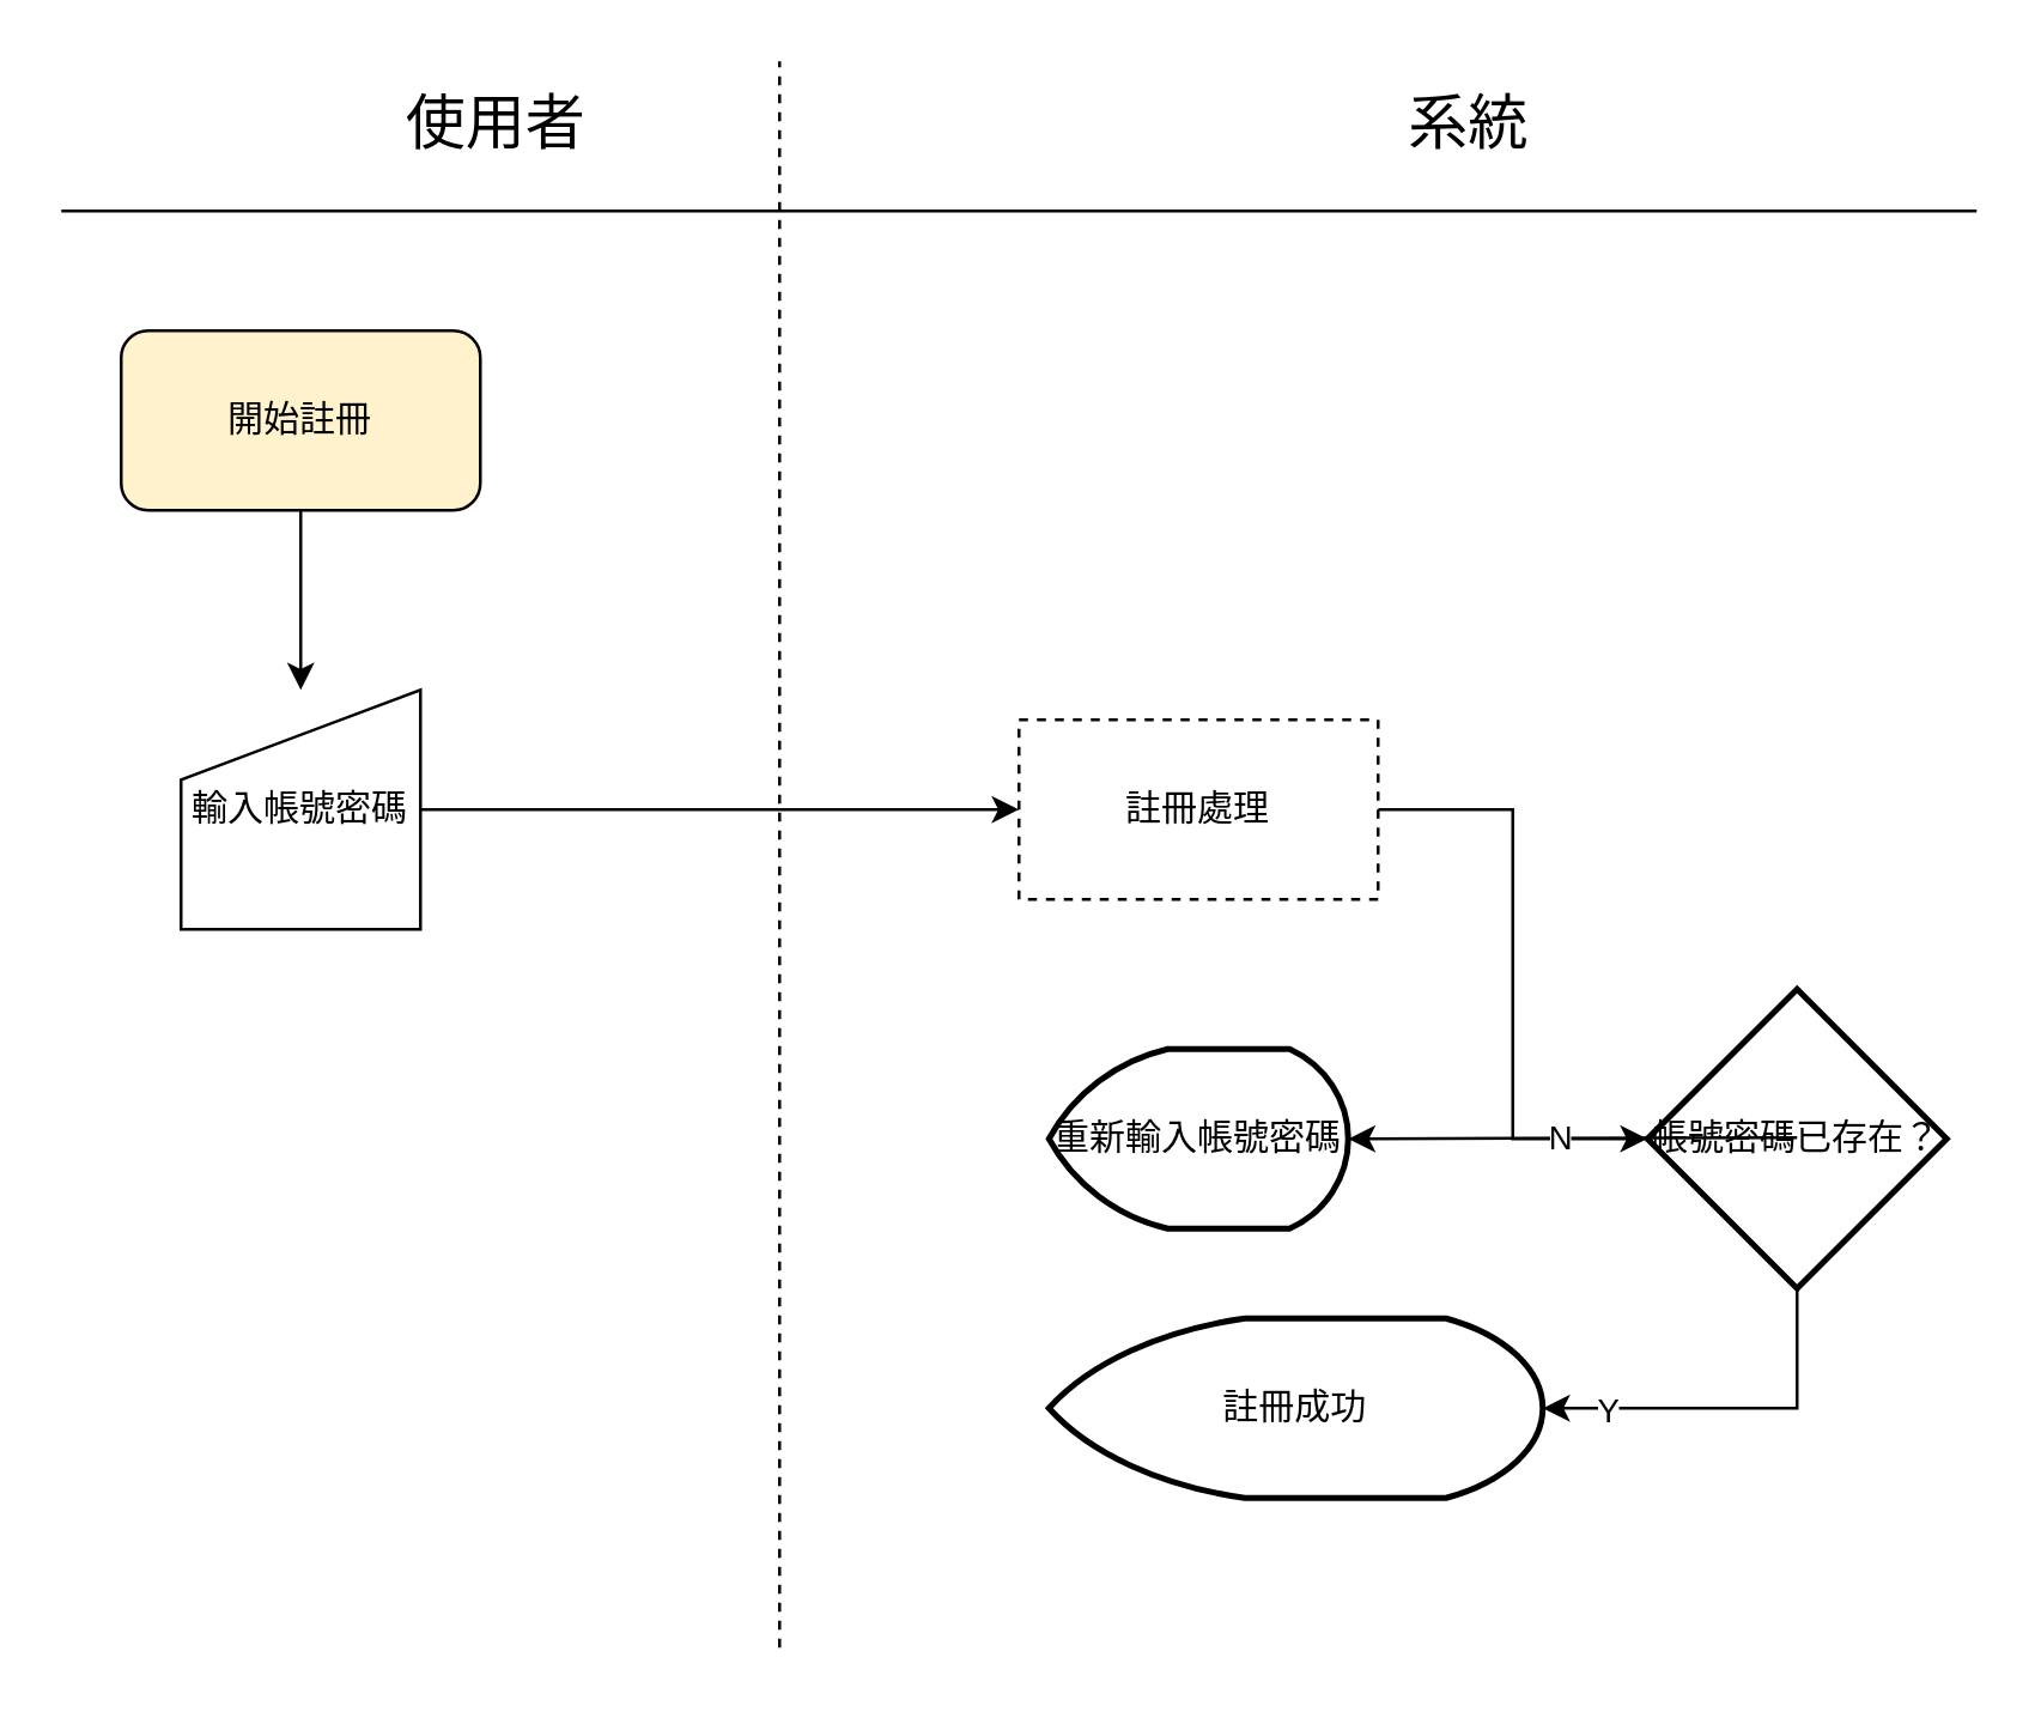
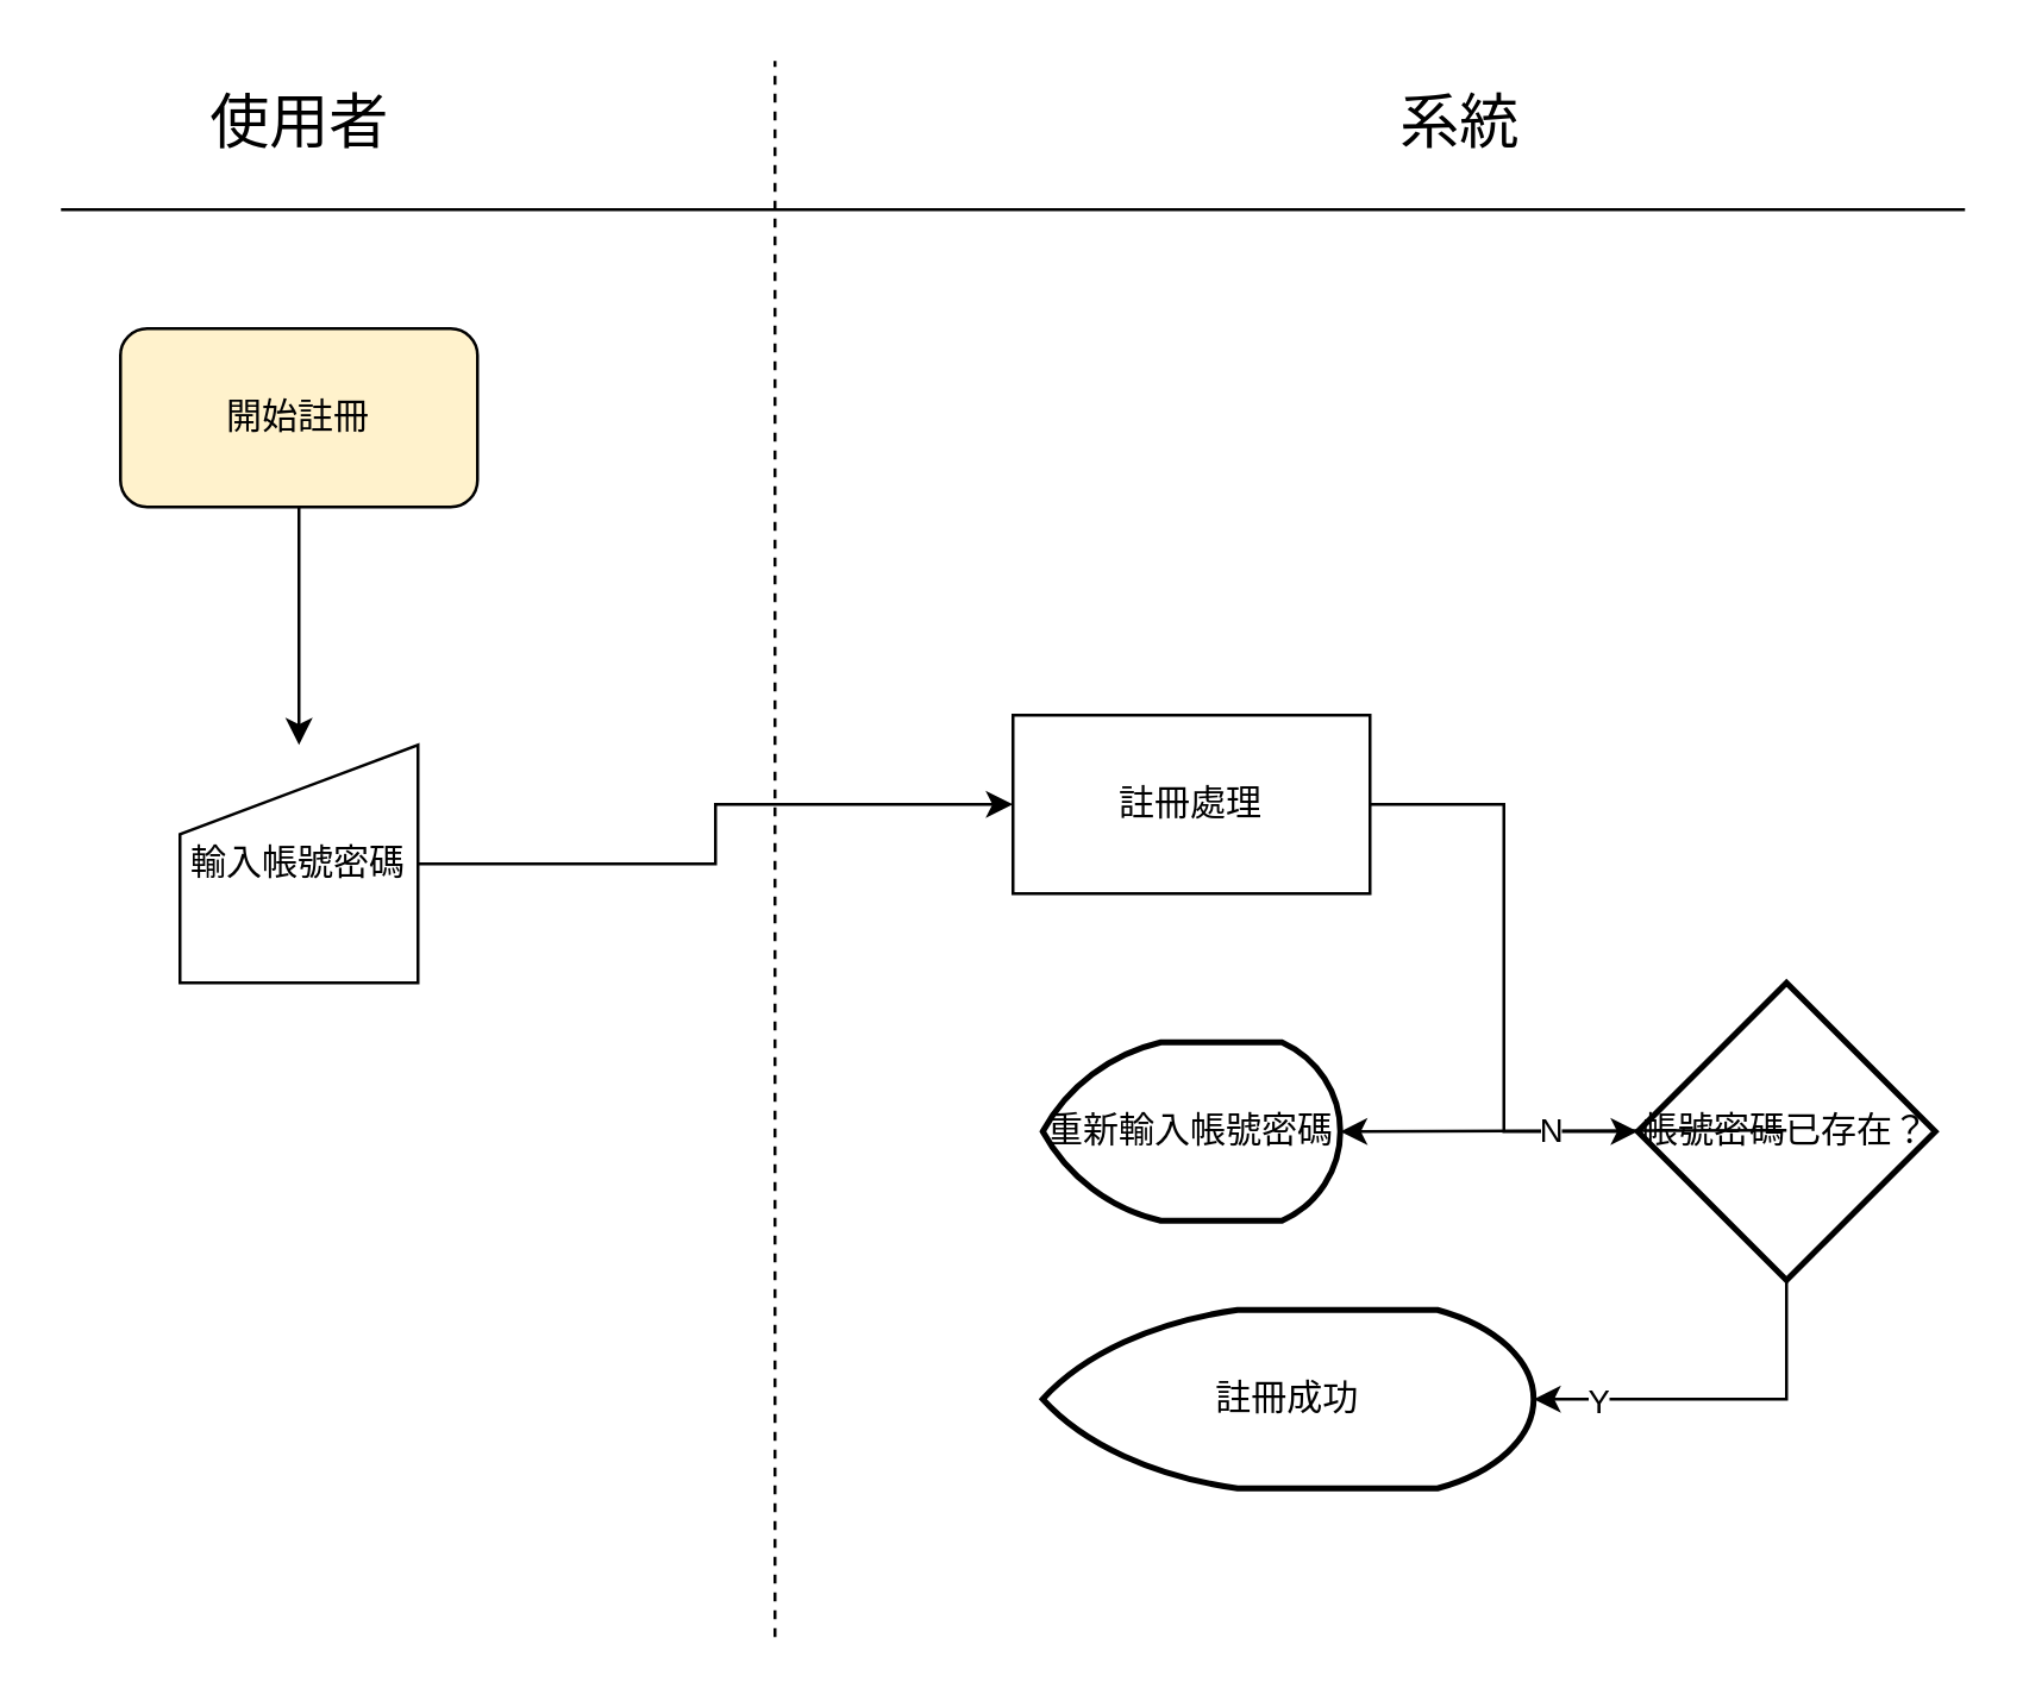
  <mxCell id="0" />
  <mxCell id="1" parent="0" />
- <mxCell id="2" value="&lt;font style=&quot;font-size: 20px&quot;&gt;使用者&lt;/font&gt;" style="text;html=1;align=center;verticalAlign=middle;resizable=0;points=[];autosize=1;" vertex="1" parent="1"><mxGeometry x="125" y="30" width="80" height="20" as="geometry" /></mxCell>
+ <mxCell id="2" value="&lt;font style=&quot;font-size: 20px&quot;&gt;使用者&lt;/font&gt;" style="text;html=1;align=center;verticalAlign=middle;resizable=0;points=[];autosize=1;" vertex="1" parent="1"><mxGeometry x="60" y="30" width="80" height="20" as="geometry" /></mxCell>
  <mxCell id="3" value="&lt;font style=&quot;font-size: 20px&quot;&gt;系統&lt;/font&gt;" style="text;html=1;align=center;verticalAlign=middle;resizable=0;points=[];autosize=1;" vertex="1" parent="1"><mxGeometry x="460" y="30" width="60" height="20" as="geometry" /></mxCell>
  <mxCell id="4" value="" style="endArrow=none;html=1;" edge="1" parent="1"><mxGeometry width="50" height="50" relative="1" as="geometry"><mxPoint x="20" y="70" as="sourcePoint" /><mxPoint x="660" y="70" as="targetPoint" /></mxGeometry></mxCell>
  <mxCell id="5" style="edgeStyle=orthogonalEdgeStyle;rounded=0;orthogonalLoop=1;jettySize=auto;html=1;exitX=0.5;exitY=1;exitDx=0;exitDy=0;entryX=0.5;entryY=0;entryDx=0;entryDy=0;" edge="1" parent="1" source="6" target="8"><mxGeometry relative="1" as="geometry" /></mxCell>
  <mxCell id="6" value="開始註冊" style="rounded=1;whiteSpace=wrap;html=1;fillColor=#fff2cc;" vertex="1" parent="1"><mxGeometry x="40" y="110" width="120" height="60" as="geometry" /></mxCell>
  <mxCell id="7" style="edgeStyle=orthogonalEdgeStyle;rounded=0;orthogonalLoop=1;jettySize=auto;html=1;exitX=1;exitY=0.5;exitDx=0;exitDy=0;entryX=0;entryY=0.5;entryDx=0;entryDy=0;" edge="1" parent="1" source="8" target="10"><mxGeometry relative="1" as="geometry" /></mxCell>
- <mxCell id="8" value="輸入帳號密碼" style="shape=manualInput;whiteSpace=wrap;html=1;" vertex="1" parent="1"><mxGeometry x="60" y="230" width="80" height="80" as="geometry" /></mxCell>
+ <mxCell id="8" value="輸入帳號密碼" style="shape=manualInput;whiteSpace=wrap;html=1;" vertex="1" parent="1"><mxGeometry x="60" y="250" width="80" height="80" as="geometry" /></mxCell>
  <mxCell id="9" style="edgeStyle=orthogonalEdgeStyle;rounded=0;orthogonalLoop=1;jettySize=auto;html=1;exitX=1;exitY=0.5;exitDx=0;exitDy=0;entryX=0;entryY=0.5;entryDx=0;entryDy=0;entryPerimeter=0;" edge="1" parent="1" source="10" target="13"><mxGeometry relative="1" as="geometry" /></mxCell>
- <mxCell id="10" value="註冊處理" style="rounded=0;whiteSpace=wrap;html=1;dashed=1;" vertex="1" parent="1"><mxGeometry x="340" y="240" width="120" height="60" as="geometry" /></mxCell>
+ <mxCell id="10" value="註冊處理" style="rounded=0;whiteSpace=wrap;html=1;" vertex="1" parent="1"><mxGeometry x="340" y="240" width="120" height="60" as="geometry" /></mxCell>
  <mxCell id="11" style="edgeStyle=orthogonalEdgeStyle;rounded=0;orthogonalLoop=1;jettySize=auto;html=1;exitX=0.5;exitY=1;exitDx=0;exitDy=0;exitPerimeter=0;entryX=1;entryY=0.5;entryDx=0;entryDy=0;entryPerimeter=0;" edge="1" parent="1" source="13" target="15"><mxGeometry relative="1" as="geometry" /></mxCell>
  <mxCell id="12" value="Y" style="edgeLabel;html=1;align=center;verticalAlign=middle;resizable=0;points=[];" vertex="1" connectable="0" parent="11"><mxGeometry x="0.44" y="-2" relative="1" as="geometry"><mxPoint x="-14" y="2" as="offset" /></mxGeometry></mxCell>
  <mxCell id="13" value="帳號密碼已存在？" style="strokeWidth=2;html=1;shape=mxgraph.flowchart.decision;whiteSpace=wrap;" vertex="1" parent="1"><mxGeometry x="550" y="330" width="100" height="100" as="geometry" /></mxCell>
  <mxCell id="14" value="重新輸入帳號密碼" style="strokeWidth=2;html=1;shape=mxgraph.flowchart.display;whiteSpace=wrap;" vertex="1" parent="1"><mxGeometry x="350" y="350" width="100" height="60" as="geometry" /></mxCell>
  <mxCell id="15" value="註冊成功" style="strokeWidth=2;html=1;shape=mxgraph.flowchart.display;whiteSpace=wrap;" vertex="1" parent="1"><mxGeometry x="350" y="440" width="165" height="60" as="geometry" /></mxCell>
  <mxCell id="16" value="" style="endArrow=classic;html=1;entryX=1;entryY=0.5;entryDx=0;entryDy=0;entryPerimeter=0;" edge="1" parent="1" target="14"><mxGeometry width="50" height="50" relative="1" as="geometry"><mxPoint x="600" y="379.58" as="sourcePoint" /><mxPoint x="540" y="379.58" as="targetPoint" /></mxGeometry></mxCell>
  <mxCell id="17" value="N" style="edgeLabel;html=1;align=center;verticalAlign=middle;resizable=0;points=[];" vertex="1" connectable="0" parent="16"><mxGeometry x="-0.169" y="-1" relative="1" as="geometry"><mxPoint x="-17.5" y="1.24" as="offset" /></mxGeometry></mxCell>
  <mxCell id="18" value="" style="endArrow=none;dashed=1;html=1;" edge="1" parent="1"><mxGeometry width="50" height="50" relative="1" as="geometry"><mxPoint x="260" y="550" as="sourcePoint" /><mxPoint x="260" y="20" as="targetPoint" /></mxGeometry></mxCell>
